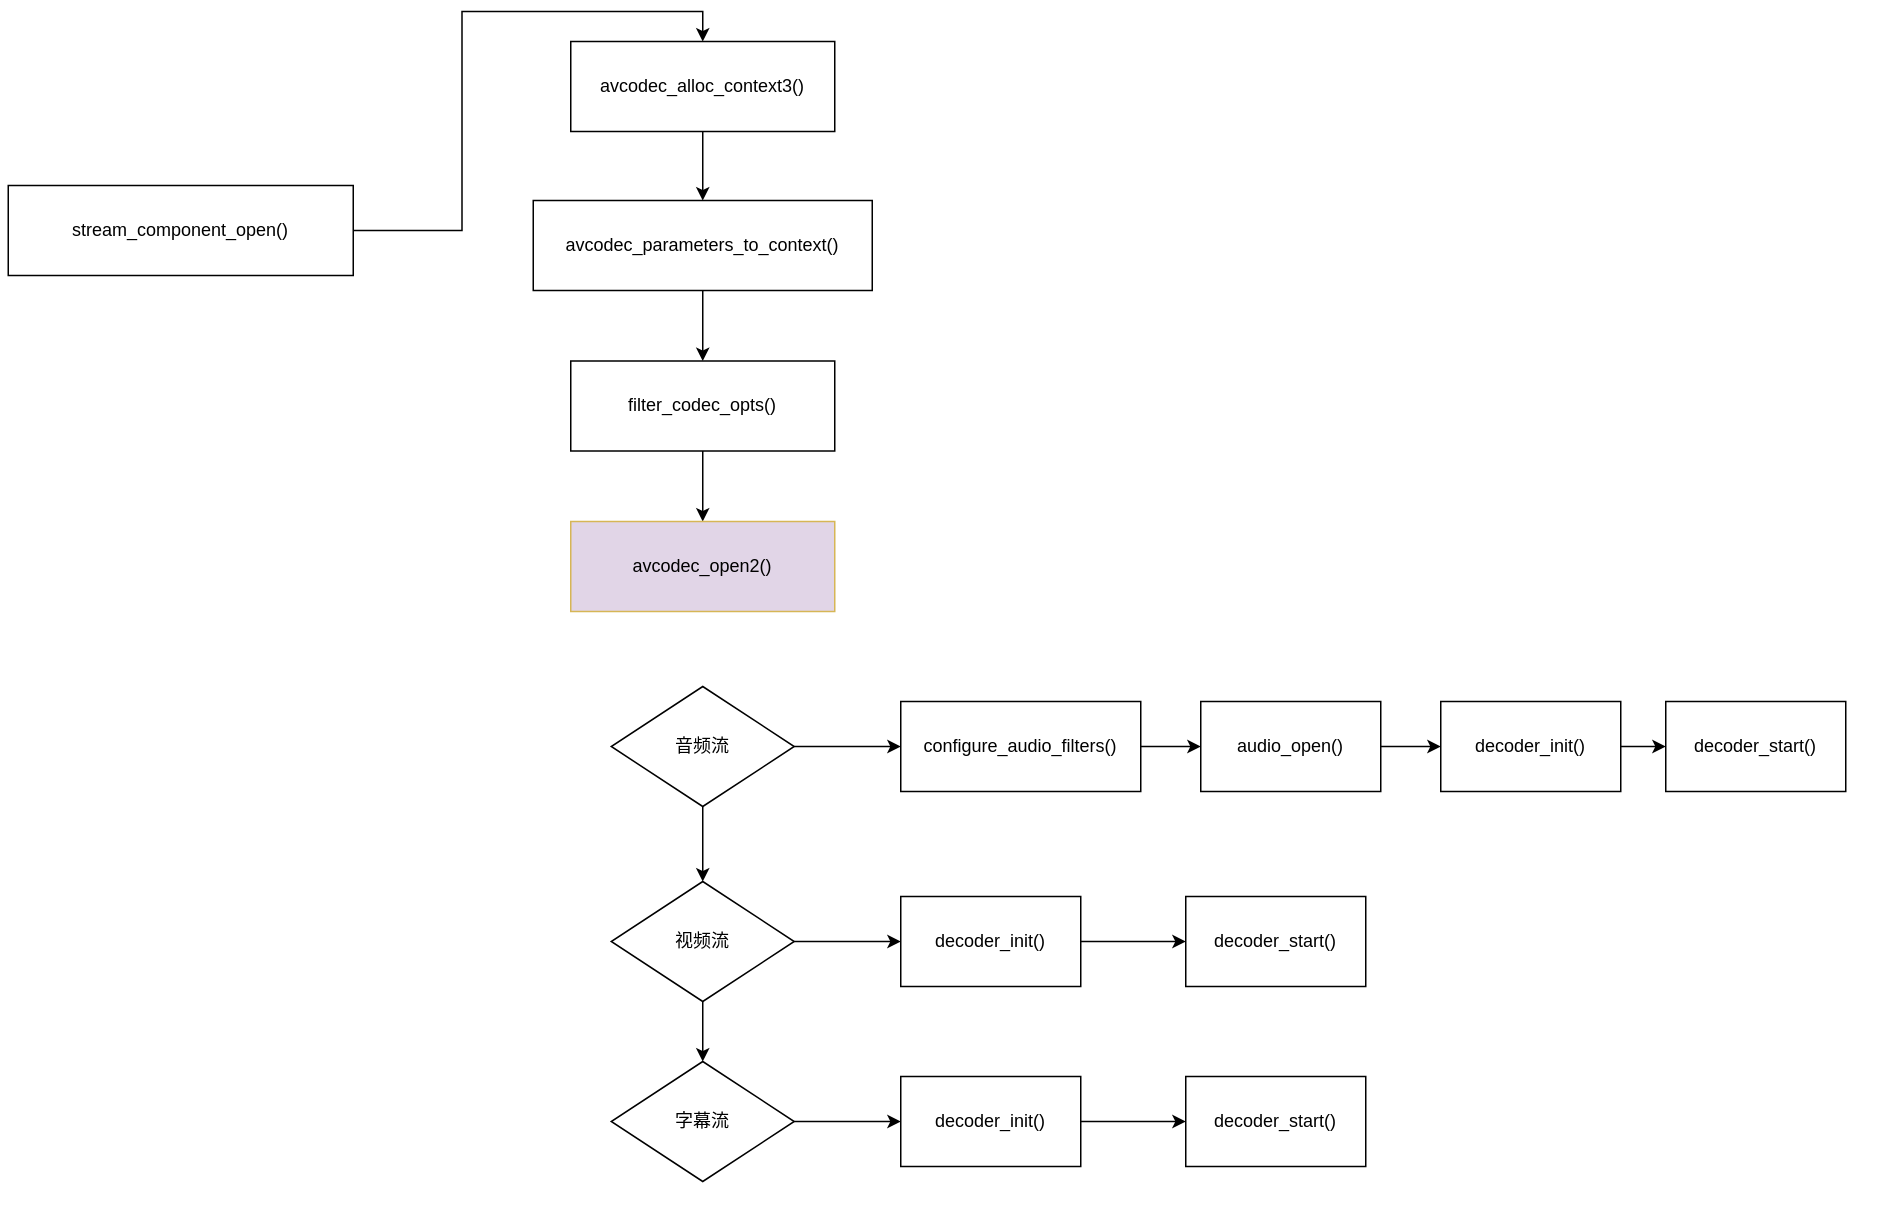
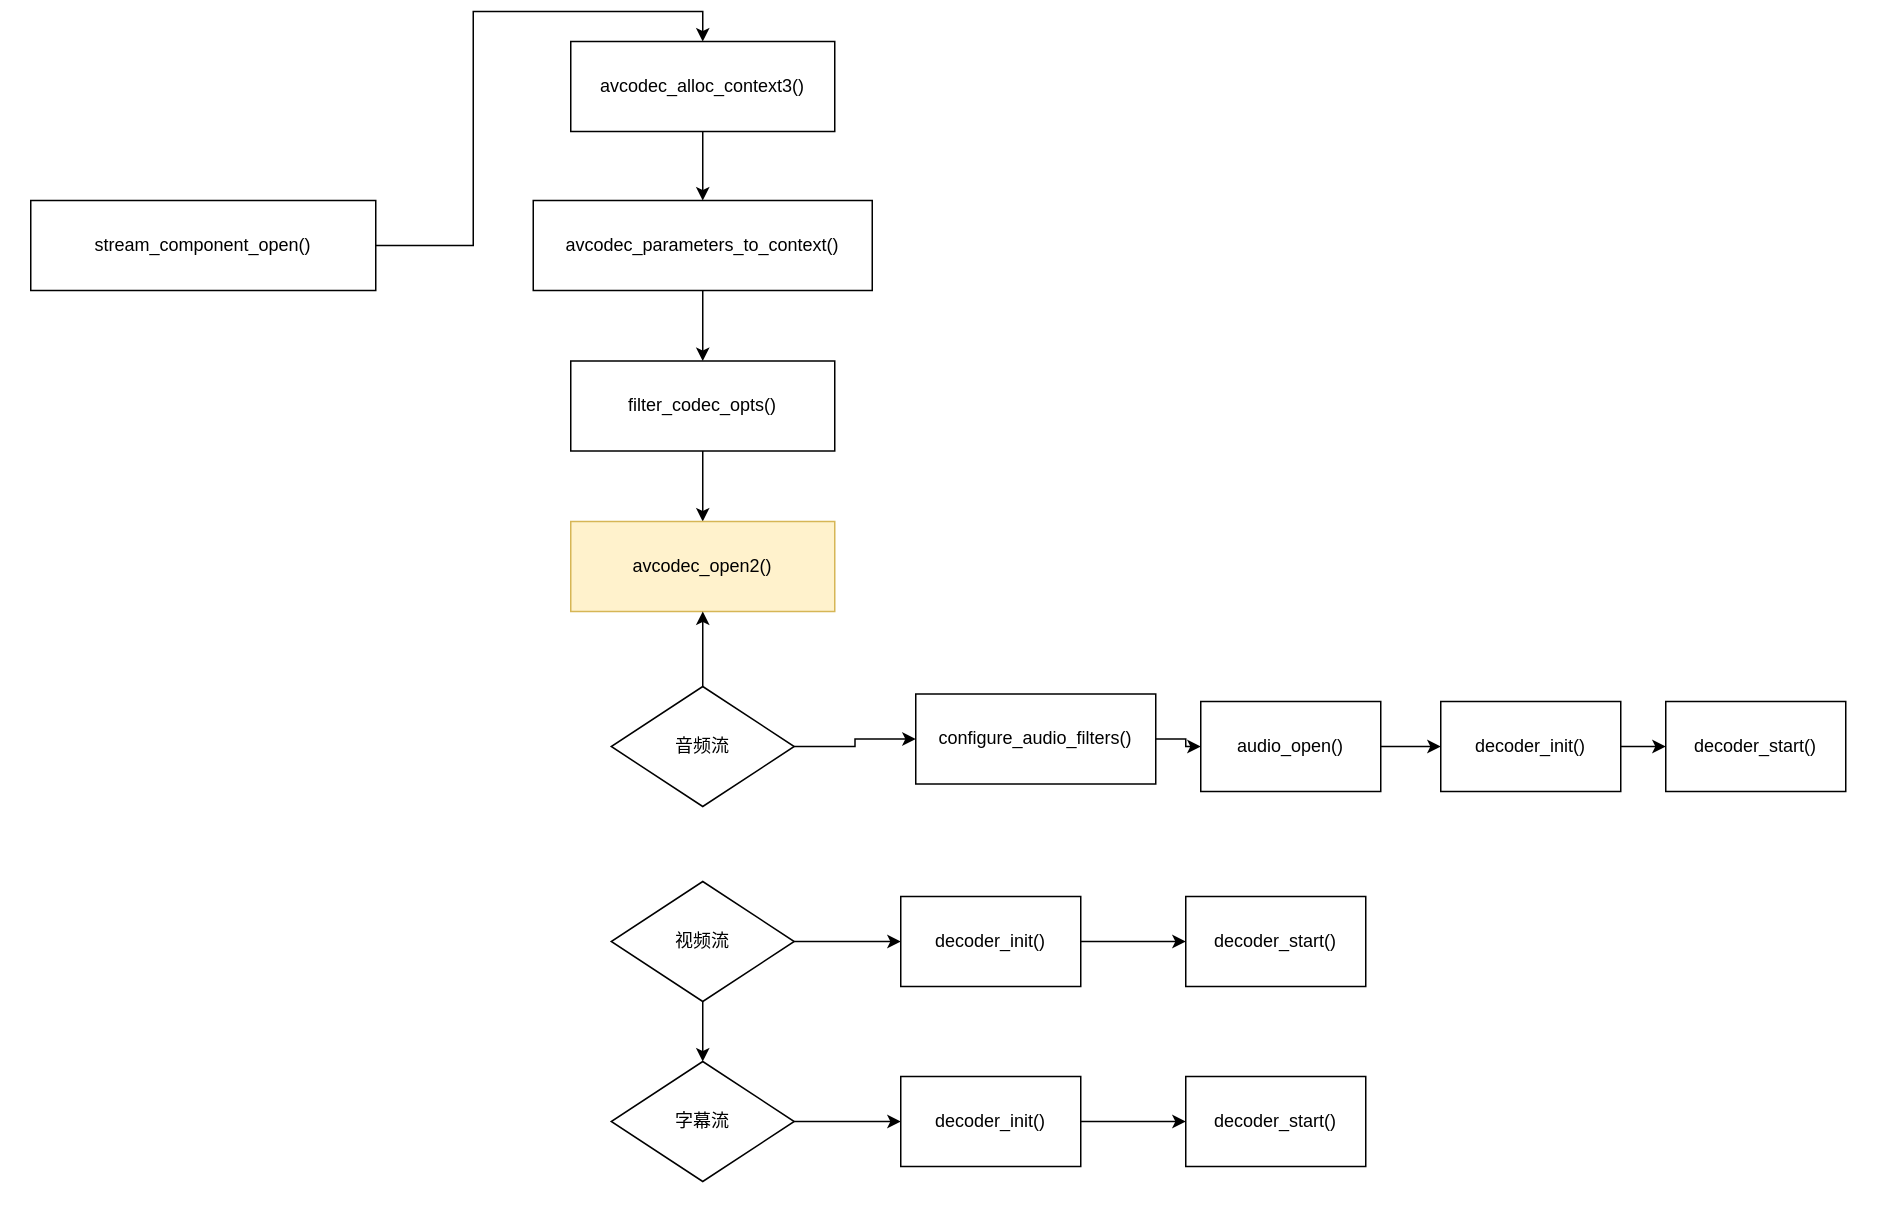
  <mxCell id="0" />
  <mxCell id="1" parent="0" />
- <mxCell id="2" value="stream_component_open()" style="rounded=0;whiteSpace=wrap;html=1;" parent="1" vertex="1"><mxGeometry x="5" y="116" width="230" height="60" as="geometry" /></mxCell>
+ <mxCell id="2" value="stream_component_open()" style="rounded=0;whiteSpace=wrap;html=1;" parent="1" vertex="1"><mxGeometry x="20" y="126" width="230" height="60" as="geometry" /></mxCell>
  <mxCell id="3" value="" style="edgeStyle=orthogonalEdgeStyle;rounded=0;orthogonalLoop=1;jettySize=auto;html=1;" parent="1" source="4" target="7" edge="1"><mxGeometry relative="1" as="geometry" /></mxCell>
  <mxCell id="4" value="avcodec_alloc_context3()" style="rounded=0;whiteSpace=wrap;html=1;" parent="1" vertex="1"><mxGeometry x="380" y="20" width="176" height="60" as="geometry" /></mxCell>
  <mxCell id="5" style="edgeStyle=orthogonalEdgeStyle;rounded=0;orthogonalLoop=1;jettySize=auto;html=1;entryX=0.5;entryY=0;entryDx=0;entryDy=0;fontSize=14;fontColor=default;exitX=1;exitY=0.5;exitDx=0;exitDy=0;" parent="1" source="2" target="4" edge="1"><mxGeometry relative="1" as="geometry"><mxPoint x="210" y="280" as="sourcePoint" /><mxPoint x="620" y="186" as="targetPoint" /></mxGeometry></mxCell>
  <mxCell id="6" value="" style="edgeStyle=orthogonalEdgeStyle;rounded=0;orthogonalLoop=1;jettySize=auto;html=1;" parent="1" source="7" target="9" edge="1"><mxGeometry relative="1" as="geometry" /></mxCell>
  <mxCell id="7" value="avcodec_parameters_to_context()" style="rounded=0;whiteSpace=wrap;html=1;" parent="1" vertex="1"><mxGeometry x="355" y="126" width="226" height="60" as="geometry" /></mxCell>
  <mxCell id="8" value="" style="edgeStyle=orthogonalEdgeStyle;rounded=0;orthogonalLoop=1;jettySize=auto;html=1;" parent="1" source="9" target="10" edge="1"><mxGeometry relative="1" as="geometry" /></mxCell>
  <mxCell id="9" value="filter_codec_opts()" style="rounded=0;whiteSpace=wrap;html=1;" parent="1" vertex="1"><mxGeometry x="380" y="233" width="176" height="60" as="geometry" /></mxCell>
- <mxCell id="10" value="avcodec_open2()" style="rounded=0;whiteSpace=wrap;html=1;fillColor=#e1d5e7;strokeColor=#d6b656;" parent="1" vertex="1"><mxGeometry x="380" y="340" width="176" height="60" as="geometry" /></mxCell>
- <mxCell id="11" value="" style="edgeStyle=orthogonalEdgeStyle;rounded=0;orthogonalLoop=1;jettySize=auto;html=1;" edge="1" parent="1" source="13" target="16"><mxGeometry relative="1" as="geometry" /></mxCell>
+ <mxCell id="10" value="avcodec_open2()" style="rounded=0;whiteSpace=wrap;html=1;fillColor=#fff2cc;strokeColor=#d6b656;" parent="1" vertex="1"><mxGeometry x="380" y="340" width="176" height="60" as="geometry" /></mxCell>
+ <mxCell id="11" value="" style="edgeStyle=orthogonalEdgeStyle;rounded=0;orthogonalLoop=1;jettySize=auto;html=1;" edge="1" parent="1" source="13" target="10"><mxGeometry relative="1" as="geometry" /></mxCell>
  <mxCell id="12" value="" style="edgeStyle=orthogonalEdgeStyle;rounded=0;orthogonalLoop=1;jettySize=auto;html=1;" edge="1" parent="1" source="13" target="29"><mxGeometry relative="1" as="geometry" /></mxCell>
  <mxCell id="13" value="音频流" style="rhombus;whiteSpace=wrap;html=1;" vertex="1" parent="1"><mxGeometry x="407" y="450" width="122" height="80" as="geometry" /></mxCell>
  <mxCell id="14" value="" style="edgeStyle=orthogonalEdgeStyle;rounded=0;orthogonalLoop=1;jettySize=auto;html=1;" edge="1" parent="1" source="16" target="18"><mxGeometry relative="1" as="geometry" /></mxCell>
  <mxCell id="15" value="" style="edgeStyle=orthogonalEdgeStyle;rounded=0;orthogonalLoop=1;jettySize=auto;html=1;" edge="1" parent="1" source="16" target="23"><mxGeometry relative="1" as="geometry" /></mxCell>
  <mxCell id="16" value="视频流" style="rhombus;whiteSpace=wrap;html=1;" vertex="1" parent="1"><mxGeometry x="407" y="580" width="122" height="80" as="geometry" /></mxCell>
  <mxCell id="17" value="" style="edgeStyle=orthogonalEdgeStyle;rounded=0;orthogonalLoop=1;jettySize=auto;html=1;" edge="1" parent="1" source="18" target="20"><mxGeometry relative="1" as="geometry" /></mxCell>
  <mxCell id="18" value="字幕流" style="rhombus;whiteSpace=wrap;html=1;" vertex="1" parent="1"><mxGeometry x="407" y="700" width="122" height="80" as="geometry" /></mxCell>
  <mxCell id="19" value="" style="edgeStyle=orthogonalEdgeStyle;rounded=0;orthogonalLoop=1;jettySize=auto;html=1;" edge="1" parent="1" source="20" target="21"><mxGeometry relative="1" as="geometry" /></mxCell>
  <mxCell id="20" value="decoder_init()" style="rounded=0;whiteSpace=wrap;html=1;" vertex="1" parent="1"><mxGeometry x="600" y="710" width="120" height="60" as="geometry" /></mxCell>
  <mxCell id="21" value="decoder_start()" style="rounded=0;whiteSpace=wrap;html=1;" vertex="1" parent="1"><mxGeometry x="790" y="710" width="120" height="60" as="geometry" /></mxCell>
  <mxCell id="22" value="" style="edgeStyle=orthogonalEdgeStyle;rounded=0;orthogonalLoop=1;jettySize=auto;html=1;" edge="1" parent="1" source="23" target="24"><mxGeometry relative="1" as="geometry" /></mxCell>
  <mxCell id="23" value="decoder_init()" style="rounded=0;whiteSpace=wrap;html=1;" vertex="1" parent="1"><mxGeometry x="600" y="590" width="120" height="60" as="geometry" /></mxCell>
  <mxCell id="24" value="decoder_start()" style="rounded=0;whiteSpace=wrap;html=1;" vertex="1" parent="1"><mxGeometry x="790" y="590" width="120" height="60" as="geometry" /></mxCell>
  <mxCell id="25" value="" style="edgeStyle=orthogonalEdgeStyle;rounded=0;orthogonalLoop=1;jettySize=auto;html=1;" edge="1" parent="1" source="26" target="27"><mxGeometry relative="1" as="geometry" /></mxCell>
  <mxCell id="26" value="decoder_init()" style="rounded=0;whiteSpace=wrap;html=1;" vertex="1" parent="1"><mxGeometry x="960" y="460" width="120" height="60" as="geometry" /></mxCell>
  <mxCell id="27" value="decoder_start()" style="rounded=0;whiteSpace=wrap;html=1;" vertex="1" parent="1"><mxGeometry x="1110" y="460" width="120" height="60" as="geometry" /></mxCell>
  <mxCell id="28" value="" style="edgeStyle=orthogonalEdgeStyle;rounded=0;orthogonalLoop=1;jettySize=auto;html=1;" edge="1" parent="1" source="29" target="31"><mxGeometry relative="1" as="geometry" /></mxCell>
- <mxCell id="29" value="configure_audio_filters()" style="rounded=0;whiteSpace=wrap;html=1;" vertex="1" parent="1"><mxGeometry x="600" y="460" width="160" height="60" as="geometry" /></mxCell>
+ <mxCell id="29" value="configure_audio_filters()" style="rounded=0;whiteSpace=wrap;html=1;" vertex="1" parent="1"><mxGeometry x="610" y="455" width="160" height="60" as="geometry" /></mxCell>
  <mxCell id="30" value="" style="edgeStyle=orthogonalEdgeStyle;rounded=0;orthogonalLoop=1;jettySize=auto;html=1;" edge="1" parent="1" source="31" target="26"><mxGeometry relative="1" as="geometry" /></mxCell>
  <mxCell id="31" value="audio_open()" style="rounded=0;whiteSpace=wrap;html=1;" vertex="1" parent="1"><mxGeometry x="800" y="460" width="120" height="60" as="geometry" /></mxCell>
